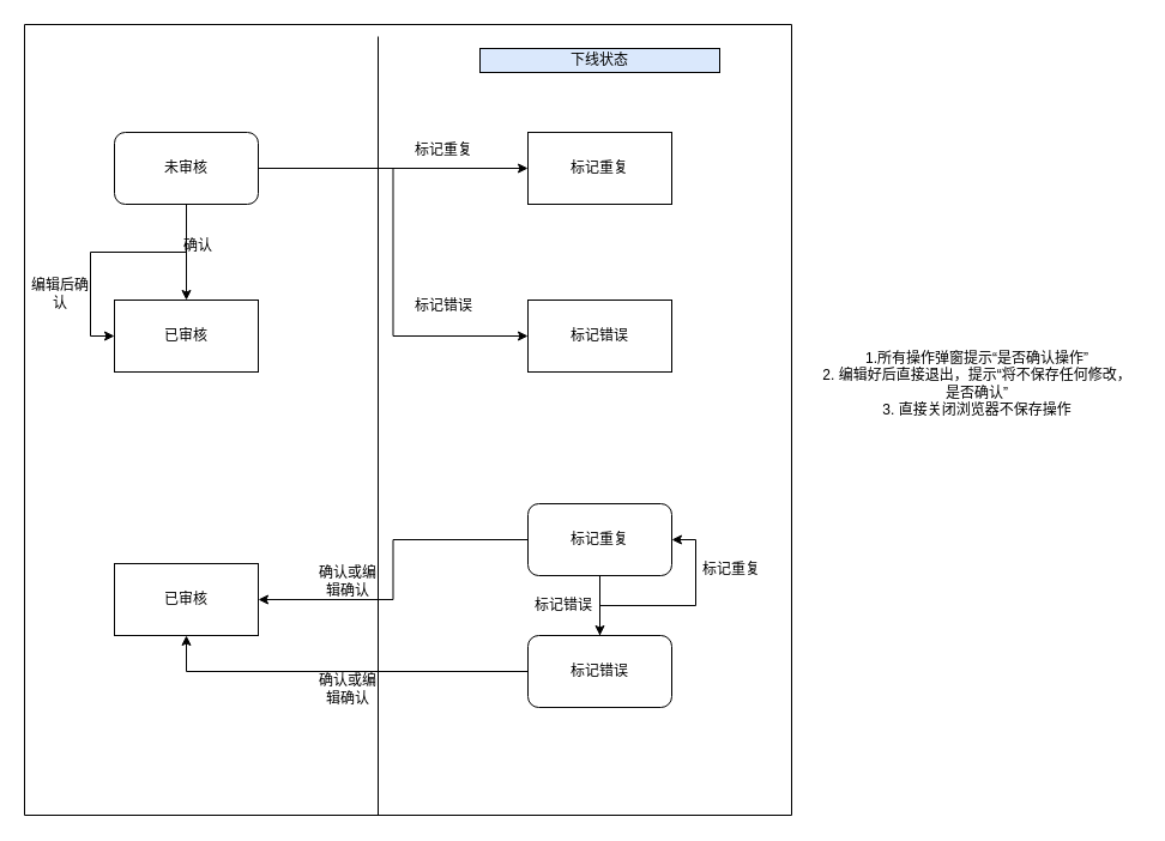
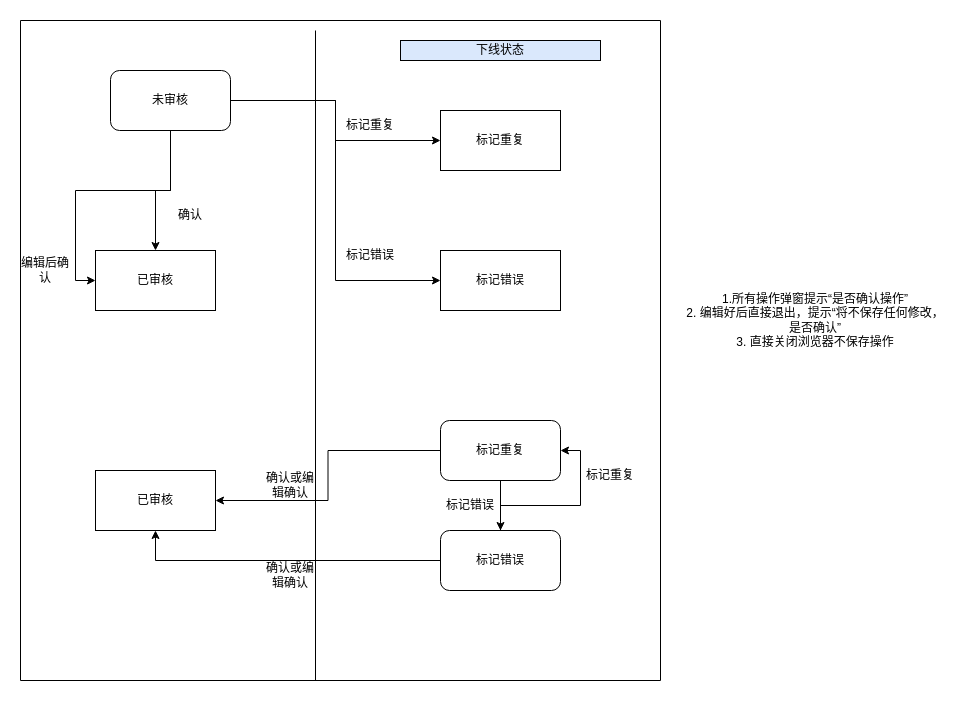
  <mxCell id="0" />
  <mxCell id="1" parent="0" />
  <mxCell id="2" value="下线状态" style="rounded=0;whiteSpace=wrap;html=1;fillColor=#dae8fc;" vertex="1" parent="1"><mxGeometry x="400" y="40" width="200" height="20" as="geometry" /></mxCell>
  <mxCell id="3" value="" style="endArrow=none;html=1;rounded=0;entryX=0.5;entryY=0;entryDx=0;entryDy=0;exitX=0.5;exitY=1;exitDx=0;exitDy=0;" edge="1" parent="1"><mxGeometry width="50" height="50" relative="1" as="geometry"><mxPoint x="315" y="680" as="sourcePoint" /><mxPoint x="315" y="30" as="targetPoint" /></mxGeometry></mxCell>
  <mxCell id="4" style="edgeStyle=orthogonalEdgeStyle;rounded=0;orthogonalLoop=1;jettySize=auto;html=1;" edge="1" parent="1" source="8" target="10"><mxGeometry relative="1" as="geometry" /></mxCell>
  <mxCell id="5" style="edgeStyle=orthogonalEdgeStyle;rounded=0;orthogonalLoop=1;jettySize=auto;html=1;entryX=0;entryY=0.5;entryDx=0;entryDy=0;" edge="1" parent="1" source="8" target="11"><mxGeometry relative="1" as="geometry" /></mxCell>
  <mxCell id="6" style="edgeStyle=orthogonalEdgeStyle;rounded=0;orthogonalLoop=1;jettySize=auto;html=1;" edge="1" parent="1" source="8" target="9"><mxGeometry relative="1" as="geometry" /></mxCell>
  <mxCell id="7" style="edgeStyle=orthogonalEdgeStyle;rounded=0;orthogonalLoop=1;jettySize=auto;html=1;entryX=0;entryY=0.5;entryDx=0;entryDy=0;" edge="1" parent="1" source="8" target="9"><mxGeometry relative="1" as="geometry" /></mxCell>
- <mxCell id="8" value="未审核" style="rounded=1;whiteSpace=wrap;html=1;" vertex="1" parent="1"><mxGeometry x="95" y="110" width="120" height="60" as="geometry" /></mxCell>
+ <mxCell id="8" value="未审核" style="rounded=1;whiteSpace=wrap;html=1;" vertex="1" parent="1"><mxGeometry x="110" y="70" width="120" height="60" as="geometry" /></mxCell>
  <mxCell id="9" value="已审核" style="rounded=0;whiteSpace=wrap;html=1;" vertex="1" parent="1"><mxGeometry x="95" y="250" width="120" height="60" as="geometry" /></mxCell>
  <mxCell id="10" value="标记重复" style="rounded=0;whiteSpace=wrap;html=1;" vertex="1" parent="1"><mxGeometry x="440" y="110" width="120" height="60" as="geometry" /></mxCell>
  <mxCell id="11" value="标记错误" style="rounded=0;whiteSpace=wrap;html=1;" vertex="1" parent="1"><mxGeometry x="440" y="250" width="120" height="60" as="geometry" /></mxCell>
  <mxCell id="12" value="已审核" style="rounded=0;whiteSpace=wrap;html=1;" vertex="1" parent="1"><mxGeometry x="95" y="470" width="120" height="60" as="geometry" /></mxCell>
  <mxCell id="13" style="edgeStyle=orthogonalEdgeStyle;rounded=0;orthogonalLoop=1;jettySize=auto;html=1;entryX=0.5;entryY=0;entryDx=0;entryDy=0;" edge="1" parent="1" source="15" target="18"><mxGeometry relative="1" as="geometry" /></mxCell>
  <mxCell id="14" style="edgeStyle=orthogonalEdgeStyle;rounded=0;orthogonalLoop=1;jettySize=auto;html=1;" edge="1" parent="1" source="15" target="12"><mxGeometry relative="1" as="geometry" /></mxCell>
  <mxCell id="15" value="标记重复" style="rounded=1;whiteSpace=wrap;html=1;" vertex="1" parent="1"><mxGeometry x="440" y="420" width="120" height="60" as="geometry" /></mxCell>
  <mxCell id="16" style="edgeStyle=orthogonalEdgeStyle;rounded=0;orthogonalLoop=1;jettySize=auto;html=1;entryX=1;entryY=0.5;entryDx=0;entryDy=0;" edge="1" parent="1" source="18" target="15"><mxGeometry relative="1" as="geometry" /></mxCell>
  <mxCell id="17" style="edgeStyle=orthogonalEdgeStyle;rounded=0;orthogonalLoop=1;jettySize=auto;html=1;entryX=0.5;entryY=1;entryDx=0;entryDy=0;" edge="1" parent="1" source="18" target="12"><mxGeometry relative="1" as="geometry" /></mxCell>
  <mxCell id="18" value="标记错误" style="rounded=1;whiteSpace=wrap;html=1;" vertex="1" parent="1"><mxGeometry x="440" y="530" width="120" height="60" as="geometry" /></mxCell>
  <mxCell id="19" value="标记重复" style="text;html=1;strokeColor=none;fillColor=none;align=center;verticalAlign=middle;whiteSpace=wrap;rounded=0;" vertex="1" parent="1"><mxGeometry x="580" y="460" width="60" height="30" as="geometry" /></mxCell>
  <mxCell id="20" value="标记错误" style="text;html=1;strokeColor=none;fillColor=none;align=center;verticalAlign=middle;whiteSpace=wrap;rounded=0;" vertex="1" parent="1"><mxGeometry x="440" y="490" width="60" height="30" as="geometry" /></mxCell>
  <mxCell id="21" value="确认或编辑确认" style="text;html=1;strokeColor=none;fillColor=none;align=center;verticalAlign=middle;whiteSpace=wrap;rounded=0;" vertex="1" parent="1"><mxGeometry x="260" y="470" width="60" height="30" as="geometry" /></mxCell>
  <mxCell id="22" value="确认或编辑确认" style="text;html=1;strokeColor=none;fillColor=none;align=center;verticalAlign=middle;whiteSpace=wrap;rounded=0;" vertex="1" parent="1"><mxGeometry x="260" y="560" width="60" height="30" as="geometry" /></mxCell>
  <mxCell id="23" value="标记重复" style="text;html=1;strokeColor=none;fillColor=none;align=center;verticalAlign=middle;whiteSpace=wrap;rounded=0;" vertex="1" parent="1"><mxGeometry x="340" y="110" width="60" height="30" as="geometry" /></mxCell>
  <mxCell id="24" value="标记错误" style="text;html=1;strokeColor=none;fillColor=none;align=center;verticalAlign=middle;whiteSpace=wrap;rounded=0;" vertex="1" parent="1"><mxGeometry x="340" y="240" width="60" height="30" as="geometry" /></mxCell>
- <mxCell id="25" value="确认" style="text;html=1;strokeColor=none;fillColor=none;align=center;verticalAlign=middle;whiteSpace=wrap;rounded=0;" vertex="1" parent="1"><mxGeometry x="135" y="190" width="60" height="30" as="geometry" /></mxCell>
- <mxCell id="26" value="编辑后确认" style="text;html=1;strokeColor=none;fillColor=none;align=center;verticalAlign=middle;whiteSpace=wrap;rounded=0;" vertex="1" parent="1"><mxGeometry x="20" y="230" width="60" height="30" as="geometry" /></mxCell>
+ <mxCell id="25" value="确认" style="text;html=1;strokeColor=none;fillColor=none;align=center;verticalAlign=middle;whiteSpace=wrap;rounded=0;" vertex="1" parent="1"><mxGeometry x="160" y="200" width="60" height="30" as="geometry" /></mxCell>
+ <mxCell id="26" value="编辑后确认" style="text;html=1;strokeColor=none;fillColor=none;align=center;verticalAlign=middle;whiteSpace=wrap;rounded=0;" vertex="1" parent="1"><mxGeometry x="15" y="255" width="60" height="30" as="geometry" /></mxCell>
  <mxCell id="27" value="" style="endArrow=none;html=1;rounded=0;" edge="1" parent="1"><mxGeometry width="50" height="50" relative="1" as="geometry"><mxPoint x="20" y="680" as="sourcePoint" /><mxPoint x="20" y="20" as="targetPoint" /></mxGeometry></mxCell>
  <mxCell id="28" value="" style="endArrow=none;html=1;rounded=0;" edge="1" parent="1"><mxGeometry width="50" height="50" relative="1" as="geometry"><mxPoint x="20" y="20" as="sourcePoint" /><mxPoint x="660" y="20" as="targetPoint" /></mxGeometry></mxCell>
  <mxCell id="29" value="" style="endArrow=none;html=1;rounded=0;" edge="1" parent="1"><mxGeometry width="50" height="50" relative="1" as="geometry"><mxPoint x="660" y="680" as="sourcePoint" /><mxPoint x="660" y="20" as="targetPoint" /></mxGeometry></mxCell>
  <mxCell id="30" value="" style="endArrow=none;html=1;rounded=0;" edge="1" parent="1"><mxGeometry width="50" height="50" relative="1" as="geometry"><mxPoint x="20" y="680" as="sourcePoint" /><mxPoint x="660" y="680" as="targetPoint" /></mxGeometry></mxCell>
  <mxCell id="31" value="1.所有操作弹窗提示“是否确认操作”&lt;br&gt;2. 编辑好后直接退出，提示“将不保存任何修改，是否确认”&lt;br&gt;3. 直接关闭浏览器不保存操作" style="text;html=1;strokeColor=none;fillColor=none;align=center;verticalAlign=middle;whiteSpace=wrap;rounded=0;" vertex="1" parent="1"><mxGeometry x="680" y="240" width="270" height="160" as="geometry" /></mxCell>
